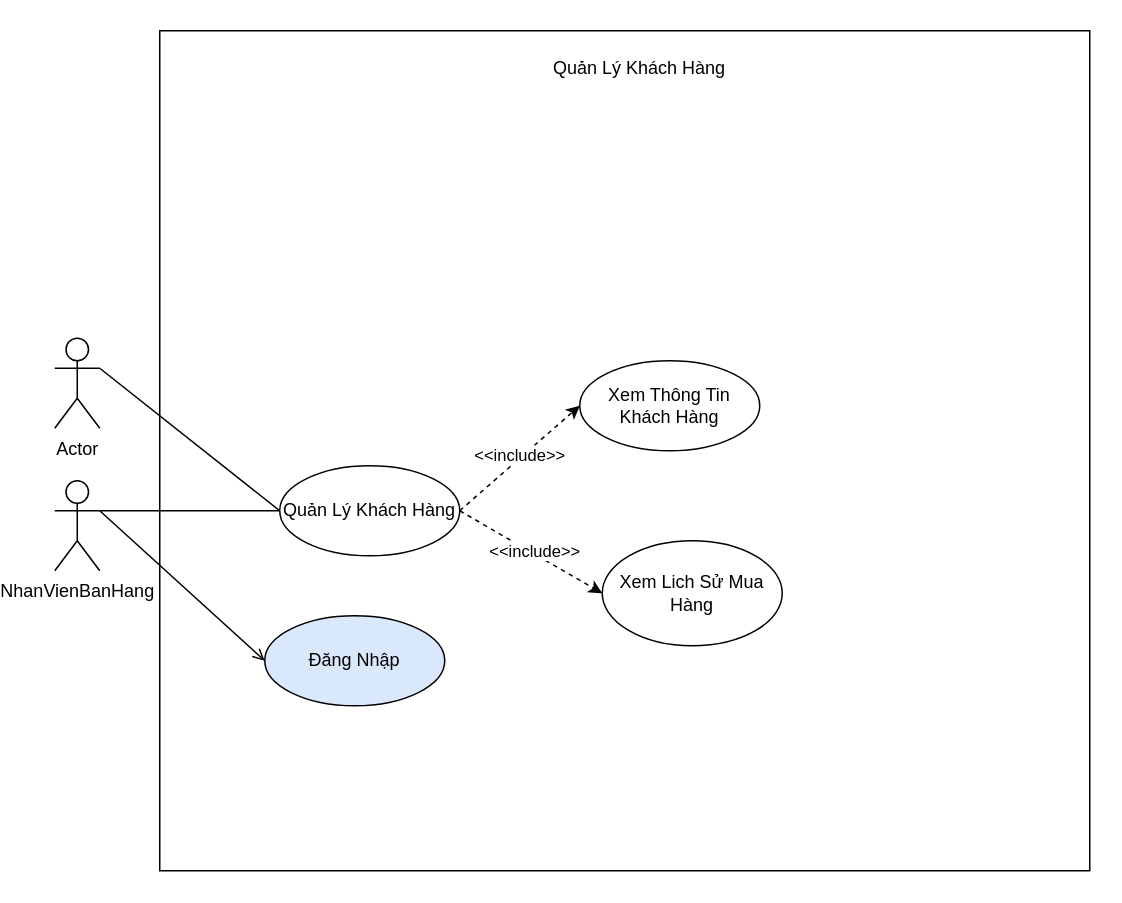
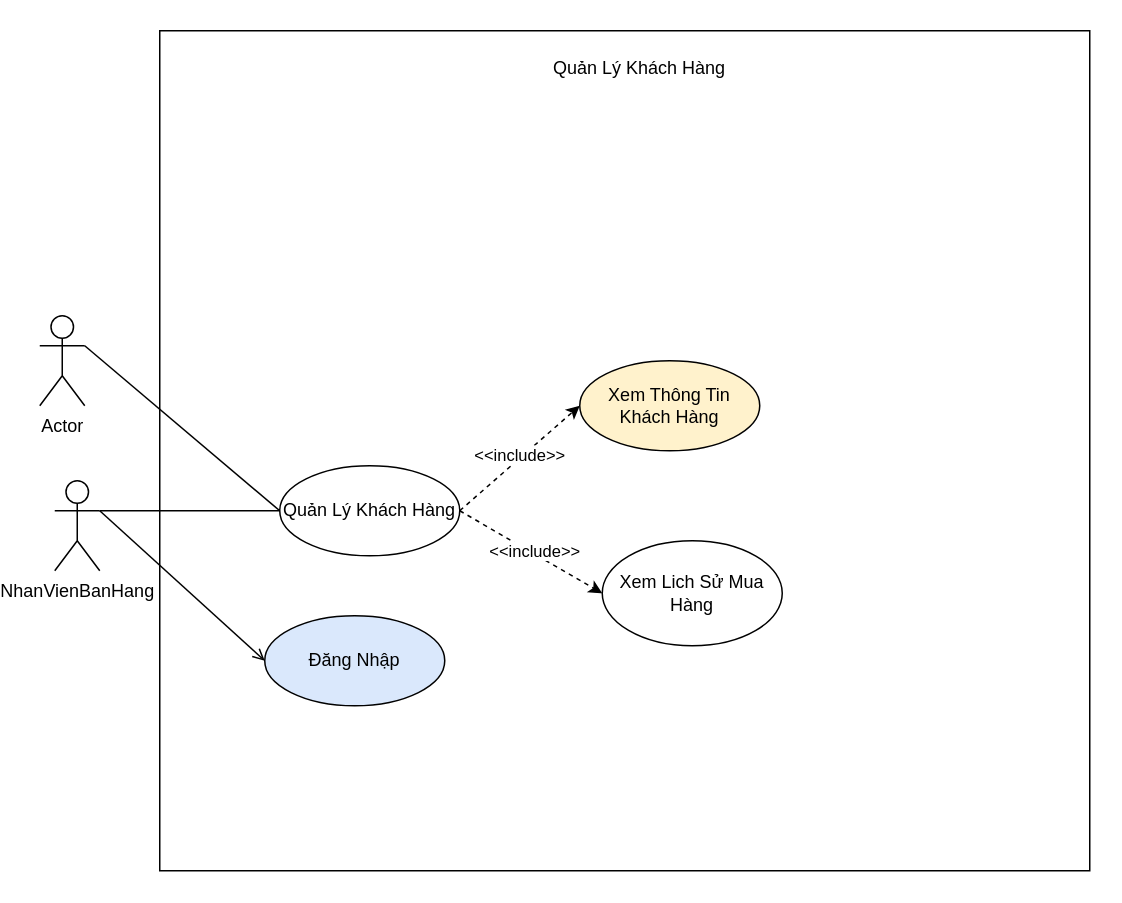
  <mxCell id="0" />
  <mxCell id="1" parent="0" />
  <mxCell id="2" value="" style="rounded=0;whiteSpace=wrap;html=1;" parent="1" vertex="1"><mxGeometry x="100" y="20" width="620" height="560" as="geometry" /></mxCell>
  <mxCell id="3" value="NhanVienBanHang" style="shape=umlActor;verticalLabelPosition=bottom;verticalAlign=top;html=1;outlineConnect=0;" parent="1" vertex="1"><mxGeometry y="320" width="30" height="60" as="geometry" x="30" /></mxCell>
  <mxCell id="4" value="" style="endArrow=none;html=1;rounded=0;exitX=1;exitY=0.333;exitDx=0;exitDy=0;exitPerimeter=0;entryX=0;entryY=0.5;entryDx=0;entryDy=0;endFill=0;" parent="1" source="3" target="5" edge="1"><mxGeometry width="50" height="50" relative="1" as="geometry"><mxPoint x="420" y="320" as="sourcePoint" /><mxPoint x="305.04" y="256.4" as="targetPoint" /></mxGeometry></mxCell>
  <mxCell id="5" value="Quản Lý Khách Hàng" style="ellipse;whiteSpace=wrap;html=1;" vertex="1" parent="1"><mxGeometry x="180" y="310" width="120" height="60" as="geometry" /></mxCell>
- <mxCell id="6" value="Xem Thông Tin Khách Hàng" style="ellipse;whiteSpace=wrap;html=1;" vertex="1" parent="1"><mxGeometry x="380" y="240" width="120" height="60" as="geometry" /></mxCell>
+ <mxCell id="6" value="Xem Thông Tin Khách Hàng" style="ellipse;whiteSpace=wrap;html=1;fillColor=#fff2cc;" vertex="1" parent="1"><mxGeometry x="380" y="240" width="120" height="60" as="geometry" /></mxCell>
  <mxCell id="7" value="Xem Lich Sử Mua Hàng" style="ellipse;whiteSpace=wrap;html=1;" vertex="1" parent="1"><mxGeometry x="395" y="360" width="120" height="70" as="geometry" /></mxCell>
  <mxCell id="8" value="" style="endArrow=classic;html=1;rounded=0;exitX=1;exitY=0.5;exitDx=0;exitDy=0;entryX=0;entryY=0.5;entryDx=0;entryDy=0;dashed=1;" edge="1" parent="1" source="5" target="6"><mxGeometry width="50" height="50" relative="1" as="geometry"><mxPoint x="420" y="310" as="sourcePoint" /><mxPoint x="470" y="260" as="targetPoint" /></mxGeometry></mxCell>
  <mxCell id="9" value="&amp;lt;&amp;lt;include&amp;gt;&amp;gt;" style="edgeLabel;html=1;align=center;verticalAlign=middle;resizable=0;points=[];" vertex="1" connectable="0" parent="8"><mxGeometry x="0.021" y="2" relative="1" as="geometry"><mxPoint as="offset" /></mxGeometry></mxCell>
  <mxCell id="10" value="" style="endArrow=classic;html=1;rounded=0;exitX=1;exitY=0.5;exitDx=0;exitDy=0;entryX=0;entryY=0.5;entryDx=0;entryDy=0;dashed=1;" edge="1" parent="1" source="5" target="7"><mxGeometry width="50" height="50" relative="1" as="geometry"><mxPoint x="350" y="380" as="sourcePoint" /><mxPoint x="430" y="310" as="targetPoint" /></mxGeometry></mxCell>
  <mxCell id="11" value="&amp;lt;&amp;lt;include&amp;gt;&amp;gt;" style="edgeLabel;html=1;align=center;verticalAlign=middle;resizable=0;points=[];" vertex="1" connectable="0" parent="10"><mxGeometry x="0.021" y="2" relative="1" as="geometry"><mxPoint as="offset" /></mxGeometry></mxCell>
  <mxCell id="12" value="Quản Lý Khách Hàng" style="text;html=1;strokeColor=none;fillColor=none;align=center;verticalAlign=middle;whiteSpace=wrap;rounded=0;" vertex="1" parent="1"><mxGeometry x="310" y="30" width="220" height="30" as="geometry" /></mxCell>
  <mxCell id="13" value="Đăng Nhập" style="ellipse;whiteSpace=wrap;html=1;fillColor=#dae8fc;" vertex="1" parent="1"><mxGeometry x="170" y="410" width="120" height="60" as="geometry" /></mxCell>
  <mxCell id="14" value="" style="endArrow=open;html=1;rounded=0;exitX=1;exitY=0.333;exitDx=0;exitDy=0;exitPerimeter=0;entryX=0;entryY=0.5;entryDx=0;entryDy=0;" edge="1" parent="1" source="3" target="13"><mxGeometry width="50" height="50" relative="1" as="geometry"><mxPoint x="420" y="320" as="sourcePoint" /><mxPoint x="470" y="270" as="targetPoint" /></mxGeometry></mxCell>
- <mxCell id="15" value="Actor" style="shape=umlActor;verticalLabelPosition=bottom;verticalAlign=top;html=1;outlineConnect=0;" vertex="1" parent="1"><mxGeometry x="30" y="225" width="30" height="60" as="geometry" /></mxCell>
+ <mxCell id="15" value="Actor" style="shape=umlActor;verticalLabelPosition=bottom;verticalAlign=top;html=1;outlineConnect=0;" vertex="1" parent="1"><mxGeometry x="20" y="210" width="30" height="60" as="geometry" /></mxCell>
  <mxCell id="16" value="" style="endArrow=none;html=1;rounded=0;exitX=1;exitY=0.333;exitDx=0;exitDy=0;exitPerimeter=0;entryX=0;entryY=0.5;entryDx=0;entryDy=0;" edge="1" parent="1" source="15" target="5"><mxGeometry width="50" height="50" relative="1" as="geometry"><mxPoint x="420" y="320" as="sourcePoint" /><mxPoint x="470" y="270" as="targetPoint" /></mxGeometry></mxCell>
